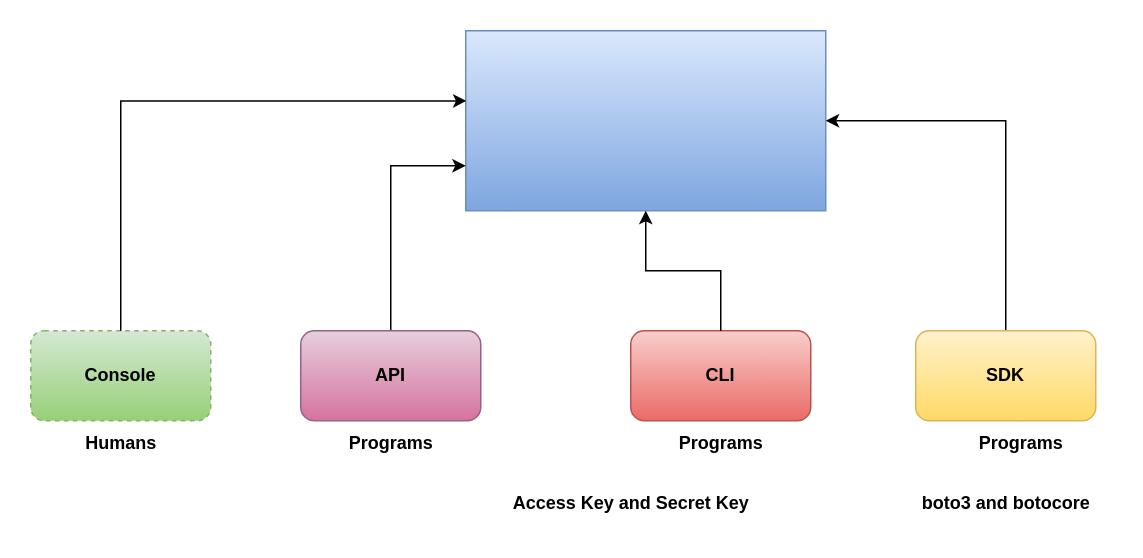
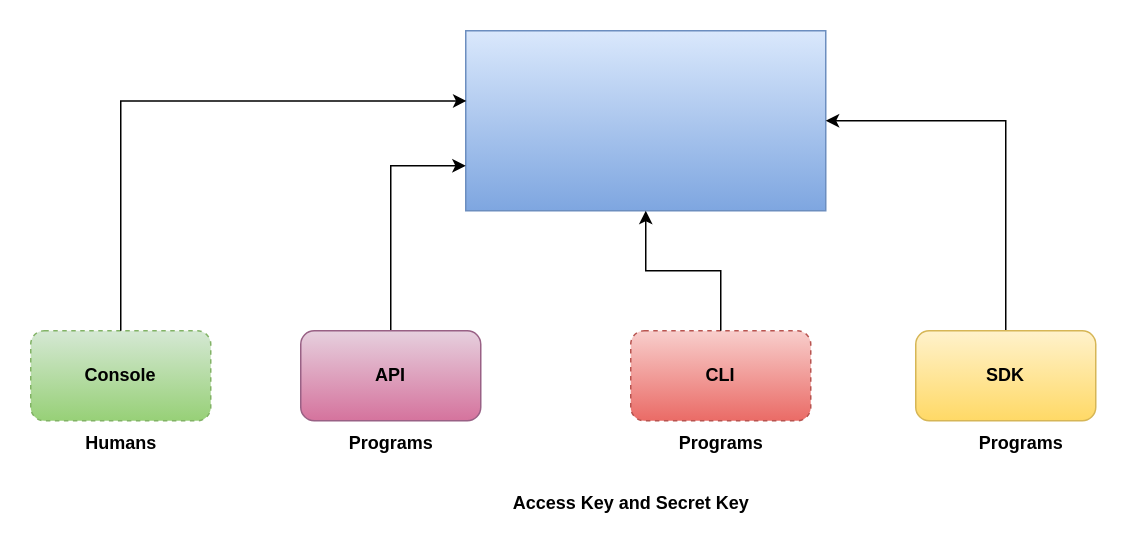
  <mxCell id="0" />
  <mxCell id="1" parent="0" />
  <mxCell id="2" value="" style="rounded=0;whiteSpace=wrap;html=1;fillColor=#dae8fc;gradientColor=#7ea6e0;strokeColor=#6c8ebf;" vertex="1" parent="1"><mxGeometry x="310" y="20" width="240" height="120" as="geometry" /></mxCell>
  <mxCell id="3" value="&lt;b&gt;Console&lt;/b&gt;" style="rounded=1;whiteSpace=wrap;html=1;fillColor=#d5e8d4;gradientColor=#97d077;strokeColor=#82b366;dashed=1;" vertex="1" parent="1"><mxGeometry x="20" y="220" width="120" height="60" as="geometry" /></mxCell>
  <mxCell id="4" style="edgeStyle=orthogonalEdgeStyle;rounded=0;orthogonalLoop=1;jettySize=auto;html=1;entryX=0.002;entryY=0.39;entryDx=0;entryDy=0;entryPerimeter=0;" edge="1" parent="1" source="3" target="2"><mxGeometry relative="1" as="geometry"><Array as="points"><mxPoint x="80" y="67" /></Array></mxGeometry></mxCell>
- <mxCell id="5" value="&lt;b&gt;CLI&lt;/b&gt;" style="rounded=1;whiteSpace=wrap;html=1;fillColor=#f8cecc;gradientColor=#ea6b66;strokeColor=#b85450;" vertex="1" parent="1"><mxGeometry x="420" y="220" width="120" height="60" as="geometry" /></mxCell>
+ <mxCell id="5" value="&lt;b&gt;CLI&lt;/b&gt;" style="rounded=1;whiteSpace=wrap;html=1;fillColor=#f8cecc;gradientColor=#ea6b66;strokeColor=#b85450;dashed=1;" vertex="1" parent="1"><mxGeometry x="420" y="220" width="120" height="60" as="geometry" /></mxCell>
  <mxCell id="6" style="edgeStyle=orthogonalEdgeStyle;rounded=0;orthogonalLoop=1;jettySize=auto;html=1;entryX=0.5;entryY=1;entryDx=0;entryDy=0;" edge="1" parent="1" source="5" target="2"><mxGeometry relative="1" as="geometry" /></mxCell>
  <mxCell id="7" style="edgeStyle=orthogonalEdgeStyle;rounded=0;orthogonalLoop=1;jettySize=auto;html=1;entryX=1;entryY=0.5;entryDx=0;entryDy=0;exitX=0.5;exitY=0;exitDx=0;exitDy=0;" edge="1" parent="1" source="8" target="2"><mxGeometry relative="1" as="geometry"><Array as="points"><mxPoint x="670" y="80" /></Array></mxGeometry></mxCell>
  <mxCell id="8" value="&lt;b&gt;SDK&lt;/b&gt;" style="rounded=1;whiteSpace=wrap;html=1;fillColor=#fff2cc;gradientColor=#ffd966;strokeColor=#d6b656;" vertex="1" parent="1"><mxGeometry x="610" y="220" width="120" height="60" as="geometry" /></mxCell>
  <mxCell id="9" style="edgeStyle=orthogonalEdgeStyle;rounded=0;orthogonalLoop=1;jettySize=auto;html=1;entryX=0;entryY=0.75;entryDx=0;entryDy=0;" edge="1" parent="1" source="10" target="2"><mxGeometry relative="1" as="geometry" /></mxCell>
  <mxCell id="10" value="&lt;b&gt;API&lt;/b&gt;" style="rounded=1;whiteSpace=wrap;html=1;fillColor=#e6d0de;gradientColor=#d5739d;strokeColor=#996185;" vertex="1" parent="1"><mxGeometry x="200" y="220" width="120" height="60" as="geometry" /></mxCell>
  <mxCell id="11" value="&lt;b&gt;Humans&lt;/b&gt;" style="text;html=1;align=center;verticalAlign=middle;resizable=0;points=[];autosize=1;strokeColor=none;fillColor=none;" vertex="1" parent="1"><mxGeometry x="45" y="280" width="70" height="30" as="geometry" /></mxCell>
  <mxCell id="12" value="&lt;b&gt;Programs&lt;/b&gt;" style="text;html=1;align=center;verticalAlign=middle;resizable=0;points=[];autosize=1;strokeColor=none;fillColor=none;" vertex="1" parent="1"><mxGeometry x="220" y="280" width="80" height="30" as="geometry" /></mxCell>
  <mxCell id="13" value="&lt;b&gt;Programs&lt;/b&gt;" style="text;html=1;align=center;verticalAlign=middle;resizable=0;points=[];autosize=1;strokeColor=none;fillColor=none;" vertex="1" parent="1"><mxGeometry x="440" y="280" width="80" height="30" as="geometry" /></mxCell>
  <mxCell id="14" value="&lt;b&gt;Programs&lt;/b&gt;" style="text;html=1;align=center;verticalAlign=middle;resizable=0;points=[];autosize=1;strokeColor=none;fillColor=none;" vertex="1" parent="1"><mxGeometry x="640" y="280" width="80" height="30" as="geometry" /></mxCell>
  <mxCell id="15" value="&lt;b&gt;Access Key and Secret Key&lt;/b&gt;" style="text;html=1;align=center;verticalAlign=middle;resizable=0;points=[];autosize=1;strokeColor=none;fillColor=none;" vertex="1" parent="1"><mxGeometry x="330" y="320" width="180" height="30" as="geometry" /></mxCell>
- <mxCell id="16" value="&lt;b&gt;boto3 and botocore&lt;/b&gt;" style="text;html=1;align=center;verticalAlign=middle;resizable=0;points=[];autosize=1;strokeColor=none;fillColor=none;" vertex="1" parent="1"><mxGeometry x="600" y="320" width="140" height="30" as="geometry" /></mxCell>
